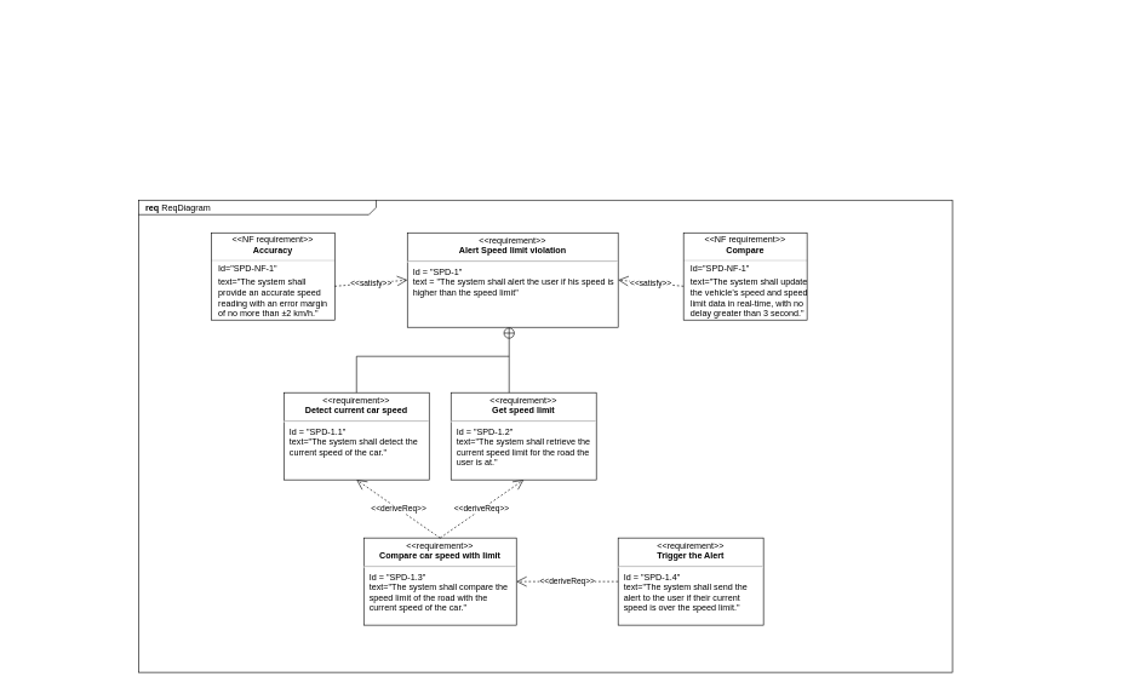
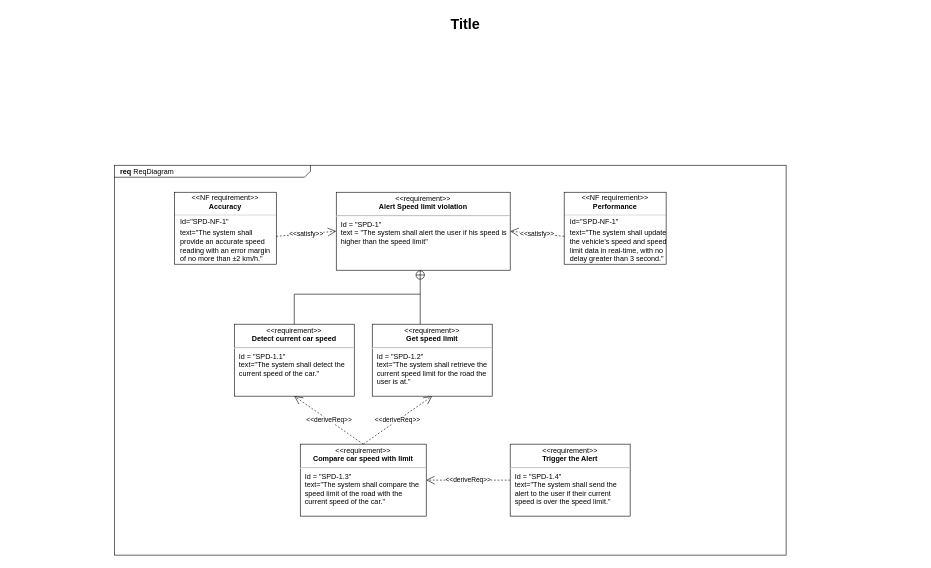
  <mxCell id="0" style=";html=1;" />
  <mxCell id="1" style=";html=1;" parent="0" />
  <mxCell id="2" value="&lt;p style=&quot;margin: 0px ; margin-top: 4px ; margin-left: 10px ; text-align: left&quot;&gt;&lt;b&gt;req&lt;/b&gt;&amp;nbsp;ReqDiagram&lt;/p&gt;" style="html=1;strokeWidth=1;shape=mxgraph.sysml.package;html=1;overflow=fill;whiteSpace=wrap;fillColor=none;gradientColor=none;fontSize=12;align=center;labelX=327.64;" parent="1" vertex="1"><mxGeometry x="190" y="275" width="1120" height="650" as="geometry" /></mxCell>
+ <mxCell id="3" value="Title" style="text;strokeColor=none;fillColor=none;html=1;fontSize=24;fontStyle=1;verticalAlign=middle;align=center;" parent="1" vertex="1"><mxGeometry x="20" y="20" width="1510" height="40" as="geometry" /></mxCell>
  <mxCell id="4" value="&lt;p style=&quot;margin: 0px ; margin-top: 4px ; text-align: center&quot;&gt;&amp;lt;&amp;lt;requirement&amp;gt;&amp;gt;&lt;br&gt;&lt;b&gt;Alert Speed limit violation&lt;/b&gt;&lt;/p&gt;&lt;hr&gt;&lt;p style=&quot;margin: 0px ; margin-left: 8px ; text-align: left&quot;&gt;Id = &quot;SPD-1&quot;&lt;/p&gt;&lt;p style=&quot;margin: 0px ; margin-left: 8px ; text-align: left&quot;&gt;text = &quot;The system shall alert the user if his speed is higher than the speed limit&quot;&lt;/p&gt;" style="shape=rect;html=1;overflow=fill;whiteSpace=wrap;" vertex="1" parent="1"><mxGeometry x="560" y="320" width="290" height="130" as="geometry" /></mxCell>
  <mxCell id="5" style="edgeStyle=orthogonalEdgeStyle;rounded=0;html=1;endArrow=circlePlus;endFill=0;jettySize=auto;orthogonalLoop=1;exitX=0.5;exitY=0;exitDx=0;exitDy=0;" edge="1" parent="1"><mxGeometry relative="1" as="geometry"><Array as="points"><mxPoint x="700" y="545" /></Array><mxPoint x="707" y="545" as="sourcePoint" /><mxPoint x="700" y="450" as="targetPoint" /></mxGeometry></mxCell>
  <mxCell id="6" value="&lt;p style=&quot;margin: 0px ; margin-top: 4px ; text-align: center&quot;&gt;&amp;lt;&amp;lt;requirement&amp;gt;&amp;gt;&lt;br&gt;&lt;b&gt;Detect current car speed&lt;/b&gt;&lt;/p&gt;&lt;hr&gt;&lt;p style=&quot;margin: 0px ; margin-left: 8px ; text-align: left&quot;&gt;Id = &quot;SPD-1.1&quot;&lt;/p&gt;&lt;p style=&quot;margin: 0px ; margin-left: 8px ; text-align: left&quot;&gt;text=&quot;The system shall detect the current speed of the car.&quot;&lt;/p&gt;" style="shape=rect;html=1;overflow=fill;whiteSpace=wrap;" vertex="1" parent="1"><mxGeometry x="390" y="540" width="200" height="120" as="geometry" /></mxCell>
  <mxCell id="7" value="&lt;p style=&quot;margin: 0px ; margin-top: 4px ; text-align: center&quot;&gt;&amp;lt;&amp;lt;requirement&amp;gt;&amp;gt;&lt;br&gt;&lt;b&gt;Get speed limit&lt;/b&gt;&lt;/p&gt;&lt;hr&gt;&lt;p style=&quot;margin: 0px ; margin-left: 8px ; text-align: left&quot;&gt;Id = &quot;SPD-1.2&quot;&lt;/p&gt;&lt;p style=&quot;margin: 0px ; margin-left: 8px ; text-align: left&quot;&gt;text=&quot;The system shall retrieve the current speed limit for the road the user is at.&quot;&lt;/p&gt;" style="shape=rect;html=1;overflow=fill;whiteSpace=wrap;" vertex="1" parent="1"><mxGeometry x="620" y="540" width="200" height="120" as="geometry" /></mxCell>
  <mxCell id="8" value="&lt;p style=&quot;margin: 0px ; margin-top: 4px ; text-align: center&quot;&gt;&amp;lt;&amp;lt;requirement&amp;gt;&amp;gt;&lt;br&gt;&lt;b&gt;Compare car speed with limit&lt;/b&gt;&lt;/p&gt;&lt;hr&gt;&lt;p style=&quot;margin: 0px ; margin-left: 8px ; text-align: left&quot;&gt;Id = &quot;SPD-1.3&quot;&lt;/p&gt;&lt;p style=&quot;margin: 0px ; margin-left: 8px ; text-align: left&quot;&gt;text=&quot;The system shall compare the speed limit of the road with the current speed of the car.&quot;&lt;/p&gt;" style="shape=rect;html=1;overflow=fill;whiteSpace=wrap;" vertex="1" parent="1"><mxGeometry x="500" y="740" width="210" height="120" as="geometry" /></mxCell>
  <mxCell id="9" value="" style="endArrow=none;html=1;rounded=0;exitX=0.5;exitY=0;exitDx=0;exitDy=0;" edge="1" parent="1" source="6"><mxGeometry width="50" height="50" relative="1" as="geometry"><mxPoint x="480" y="540" as="sourcePoint" /><mxPoint x="700" y="490" as="targetPoint" /><Array as="points"><mxPoint x="490" y="490" /></Array></mxGeometry></mxCell>
  <mxCell id="10" value="&amp;lt;&amp;lt;deriveReq&amp;gt;&amp;gt;" style="endArrow=open;html=1;edgeStyle=none;endSize=12;dashed=1;rounded=0;entryX=0.5;entryY=1;entryDx=0;entryDy=0;exitX=0.5;exitY=0;exitDx=0;exitDy=0;" edge="1" parent="1" source="8" target="6"><mxGeometry relative="1" as="geometry"><mxPoint x="520" y="490" as="targetPoint" /><mxPoint x="520" y="570" as="sourcePoint" /></mxGeometry></mxCell>
  <mxCell id="11" value="&amp;lt;&amp;lt;deriveReq&amp;gt;&amp;gt;" style="endArrow=open;html=1;edgeStyle=none;endSize=12;dashed=1;rounded=0;entryX=0.5;entryY=1;entryDx=0;entryDy=0;exitX=0.5;exitY=0;exitDx=0;exitDy=0;" edge="1" parent="1" source="8" target="7"><mxGeometry relative="1" as="geometry"><mxPoint x="530" y="500" as="targetPoint" /><mxPoint x="530" y="580" as="sourcePoint" /></mxGeometry></mxCell>
  <mxCell id="12" value="&lt;p style=&quot;margin: 0px ; margin-top: 4px ; text-align: center&quot;&gt;&amp;lt;&amp;lt;requirement&amp;gt;&amp;gt;&lt;br&gt;&lt;b&gt;Trigger the Alert&lt;/b&gt;&lt;/p&gt;&lt;hr&gt;&lt;p style=&quot;margin: 0px ; margin-left: 8px ; text-align: left&quot;&gt;Id = &quot;SPD-1.4&quot;&lt;/p&gt;&lt;p style=&quot;margin: 0px ; margin-left: 8px ; text-align: left&quot;&gt;text=&quot;The system shall send the alert to the user if their current speed is over the speed limit.&quot;&lt;/p&gt;" style="shape=rect;html=1;overflow=fill;whiteSpace=wrap;" vertex="1" parent="1"><mxGeometry x="850" y="740" width="200" height="120" as="geometry" /></mxCell>
  <mxCell id="13" value="&amp;lt;&amp;lt;deriveReq&amp;gt;&amp;gt;" style="endArrow=open;html=1;edgeStyle=none;endSize=12;dashed=1;rounded=0;entryX=1;entryY=0.5;entryDx=0;entryDy=0;exitX=0;exitY=0.5;exitDx=0;exitDy=0;" edge="1" parent="1" source="12" target="8"><mxGeometry relative="1" as="geometry"><mxPoint x="730" y="670" as="targetPoint" /><mxPoint x="615" y="750" as="sourcePoint" /></mxGeometry></mxCell>
  <mxCell id="14" value="" style="fontStyle=1;align=center;verticalAlign=middle;childLayout=stackLayout;horizontal=1;horizontalStack=0;resizeParent=1;resizeParentMax=0;resizeLast=0;marginBottom=0;" vertex="1" parent="1"><mxGeometry x="940" y="320" width="170" height="120" as="geometry" /></mxCell>
  <mxCell id="15" value="&amp;lt;&amp;lt;NF requirement&amp;gt;&amp;gt;" style="html=1;align=center;spacing=0;verticalAlign=middle;strokeColor=none;fillColor=none;whiteSpace=wrap;spacingTop=3;" vertex="1" parent="14"><mxGeometry width="170" height="16" as="geometry" /></mxCell>
- <mxCell id="16" value="Compare" style="html=1;align=center;spacing=0;verticalAlign=middle;strokeColor=none;fillColor=none;whiteSpace=wrap;fontStyle=1" vertex="1" parent="14"><mxGeometry y="16" width="170" height="18" as="geometry" /></mxCell>
+ <mxCell id="16" value="Performance" style="html=1;align=center;spacing=0;verticalAlign=middle;strokeColor=none;fillColor=none;whiteSpace=wrap;fontStyle=1" vertex="1" parent="14"><mxGeometry y="16" width="170" height="18" as="geometry" /></mxCell>
  <mxCell id="17" value="" style="line;strokeWidth=0.25;fillColor=none;align=left;verticalAlign=middle;spacingTop=-1;spacingLeft=3;spacingRight=3;rotatable=0;labelPosition=right;points=[];portConstraint=eastwest;" vertex="1" parent="14"><mxGeometry y="34" width="170" height="8" as="geometry" /></mxCell>
  <mxCell id="18" value="Id=&quot;SPD-NF-1&quot;" style="html=1;align=left;spacing=0;verticalAlign=middle;strokeColor=none;fillColor=none;whiteSpace=wrap;spacingLeft=10;" vertex="1" parent="14"><mxGeometry y="42" width="170" height="16" as="geometry" /></mxCell>
  <mxCell id="19" value="text=&quot;The system shall update the vehicle’s speed and speed limit data in real-time, with no delay greater than 3 second.&quot;" style="html=1;align=left;spacing=0;verticalAlign=middle;strokeColor=none;fillColor=none;whiteSpace=wrap;spacingLeft=10;" vertex="1" parent="14"><mxGeometry y="58" width="170" height="62" as="geometry" /></mxCell>
  <mxCell id="20" value="" style="fontStyle=1;align=center;verticalAlign=middle;childLayout=stackLayout;horizontal=1;horizontalStack=0;resizeParent=1;resizeParentMax=0;resizeLast=0;marginBottom=0;" vertex="1" parent="1"><mxGeometry x="290" y="320" width="170" height="120" as="geometry" /></mxCell>
  <mxCell id="21" value="&amp;lt;&amp;lt;NF requirement&amp;gt;&amp;gt;" style="html=1;align=center;spacing=0;verticalAlign=middle;strokeColor=none;fillColor=none;whiteSpace=wrap;spacingTop=3;" vertex="1" parent="20"><mxGeometry width="170" height="16" as="geometry" /></mxCell>
  <mxCell id="22" value="Accuracy" style="html=1;align=center;spacing=0;verticalAlign=middle;strokeColor=none;fillColor=none;whiteSpace=wrap;fontStyle=1" vertex="1" parent="20"><mxGeometry y="16" width="170" height="18" as="geometry" /></mxCell>
  <mxCell id="23" value="" style="line;strokeWidth=0.25;fillColor=none;align=left;verticalAlign=middle;spacingTop=-1;spacingLeft=3;spacingRight=3;rotatable=0;labelPosition=right;points=[];portConstraint=eastwest;" vertex="1" parent="20"><mxGeometry y="34" width="170" height="8" as="geometry" /></mxCell>
  <mxCell id="24" value="Id=&quot;SPD-NF-1&quot;" style="html=1;align=left;spacing=0;verticalAlign=middle;strokeColor=none;fillColor=none;whiteSpace=wrap;spacingLeft=10;" vertex="1" parent="20"><mxGeometry y="42" width="170" height="16" as="geometry" /></mxCell>
  <mxCell id="25" value="text=&quot;The system shall provide an accurate speed reading with an error margin of no more than ±2 km/h.&quot;" style="html=1;align=left;spacing=0;verticalAlign=middle;strokeColor=none;fillColor=none;whiteSpace=wrap;spacingLeft=10;" vertex="1" parent="20"><mxGeometry y="58" width="170" height="62" as="geometry" /></mxCell>
  <mxCell id="26" value="&amp;lt;&amp;lt;satisfy&amp;gt;&amp;gt;" style="endArrow=open;html=1;edgeStyle=none;endSize=12;dashed=1;rounded=0;entryX=0;entryY=0.5;entryDx=0;entryDy=0;exitX=1;exitY=0.25;exitDx=0;exitDy=0;" edge="1" parent="1" source="25" target="4"><mxGeometry relative="1" as="geometry"><mxPoint x="500" y="670" as="targetPoint" /><mxPoint x="615" y="750" as="sourcePoint" /></mxGeometry></mxCell>
  <mxCell id="27" value="&amp;lt;&amp;lt;satisfy&amp;gt;&amp;gt;" style="endArrow=open;html=1;edgeStyle=none;endSize=12;dashed=1;rounded=0;entryX=1;entryY=0.5;entryDx=0;entryDy=0;exitX=0;exitY=0.25;exitDx=0;exitDy=0;" edge="1" parent="1" source="19" target="4"><mxGeometry relative="1" as="geometry"><mxPoint x="570" y="395" as="targetPoint" /><mxPoint x="470" y="404" as="sourcePoint" /></mxGeometry></mxCell>
